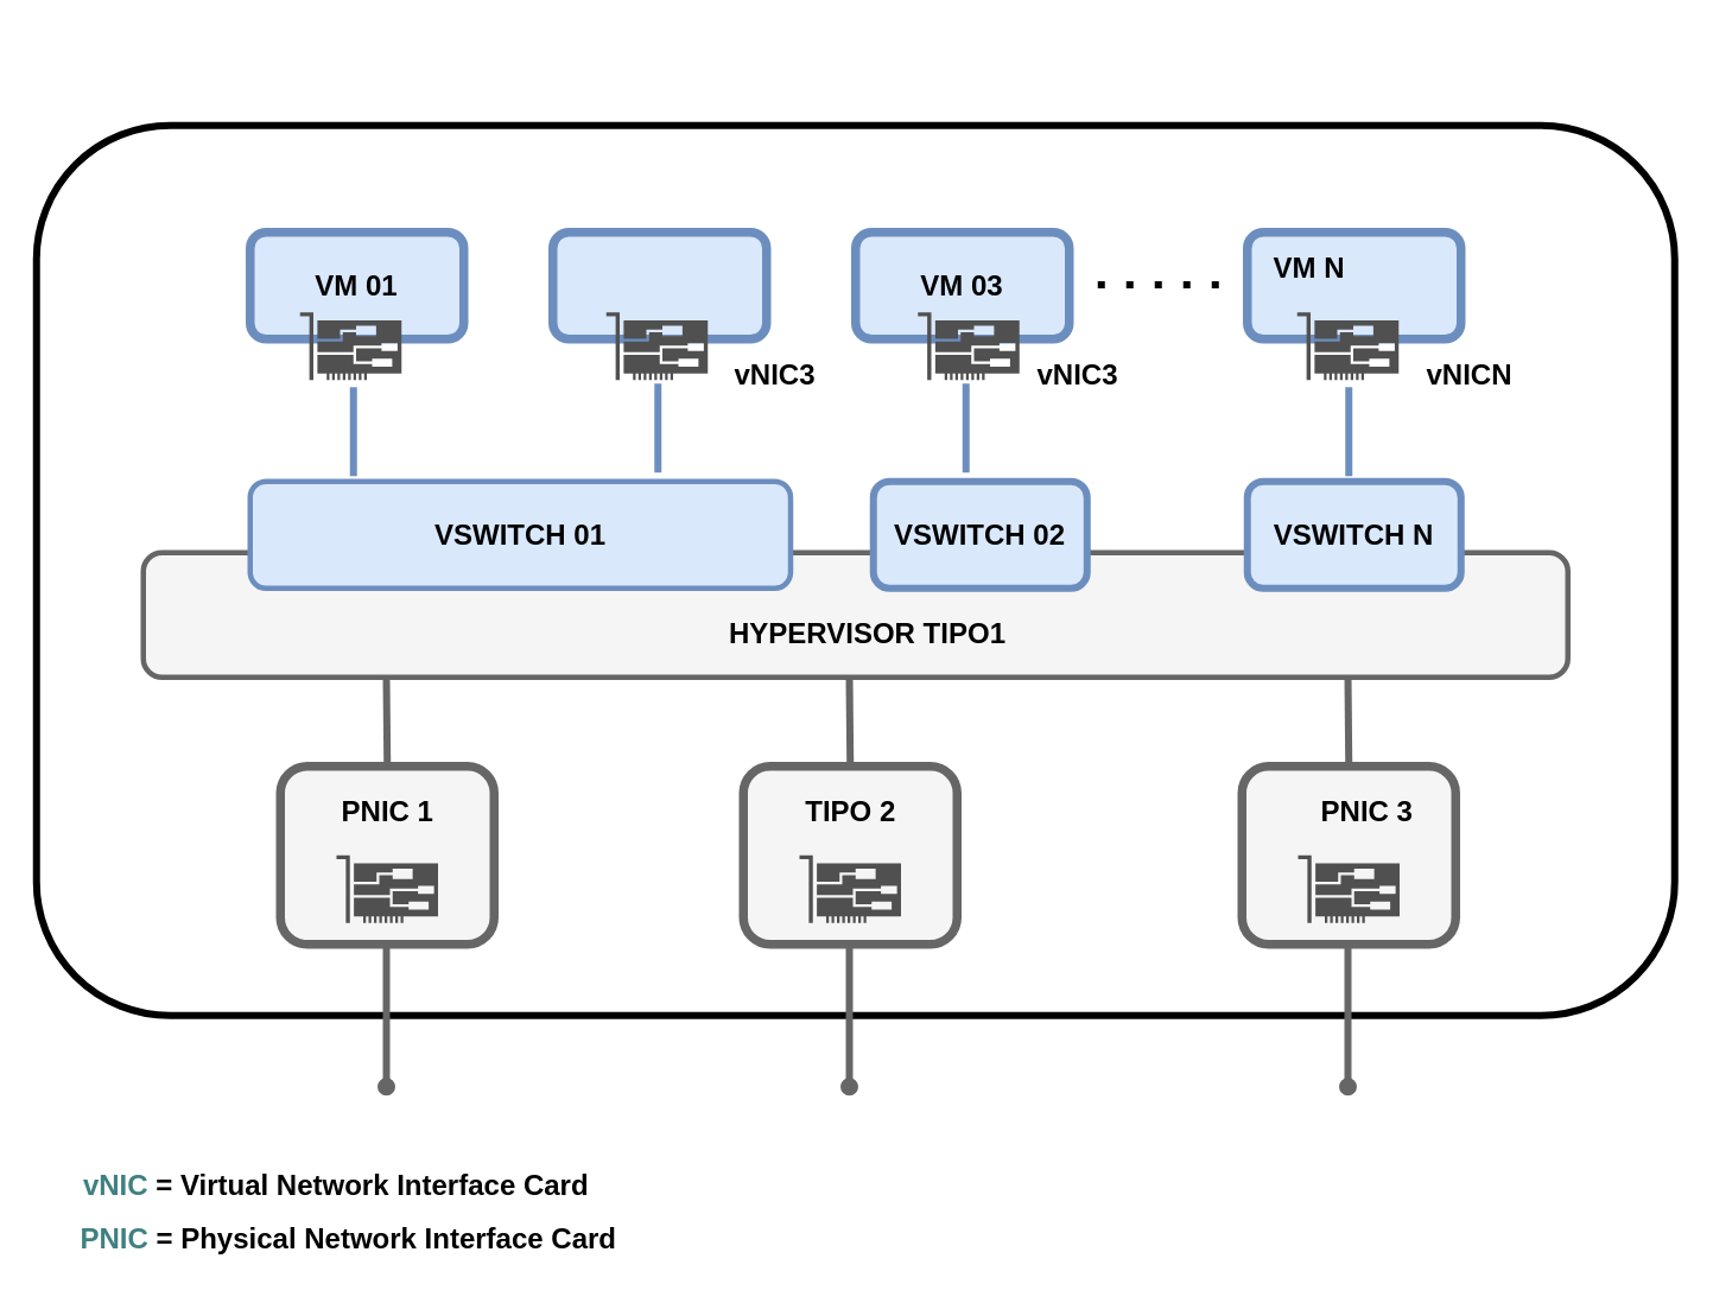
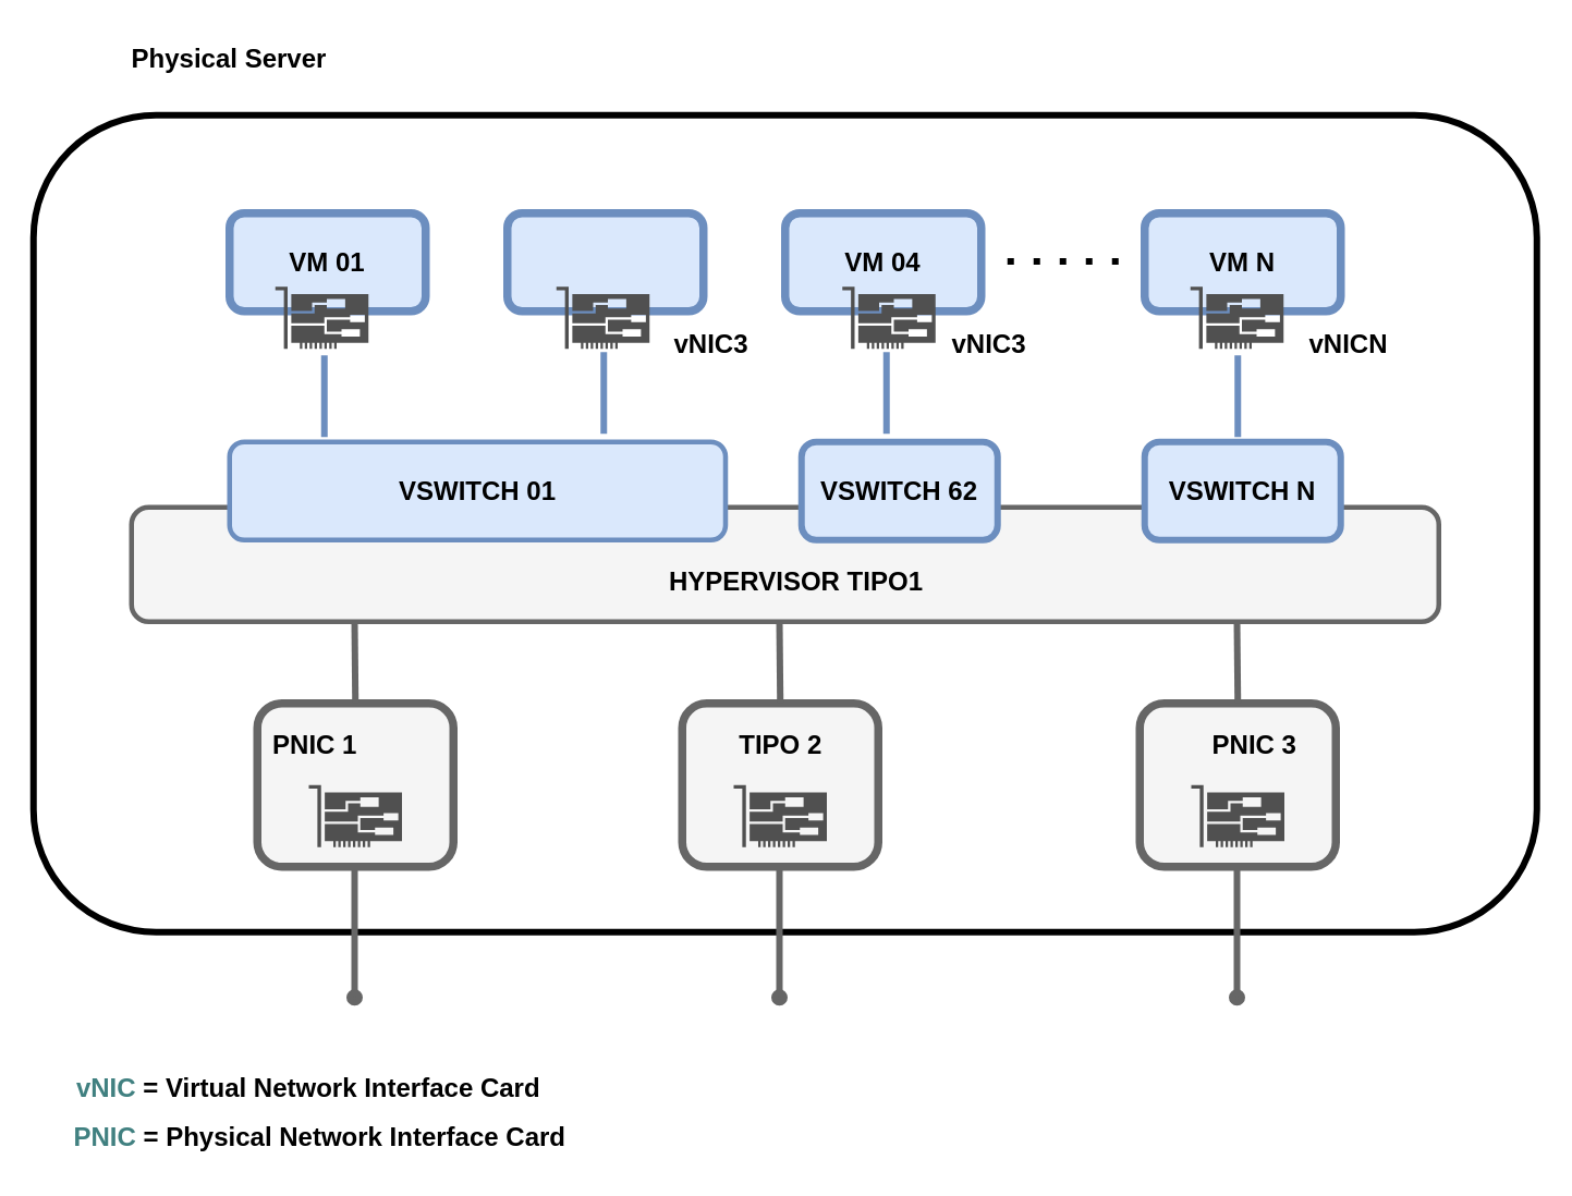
  <mxCell id="0" />
  <mxCell id="1" parent="0" />
  <mxCell id="2" value="" style="rounded=1;whiteSpace=wrap;html=1;strokeWidth=4;" vertex="1" parent="1"><mxGeometry x="20" y="70" width="920" height="500" as="geometry" /></mxCell>
  <mxCell id="3" value="" style="rounded=1;whiteSpace=wrap;html=1;strokeWidth=5;fillColor=#f5f5f5;strokeColor=#666666;fontColor=#333333;" vertex="1" parent="1"><mxGeometry x="157" y="430" width="120" height="100" as="geometry" /></mxCell>
  <mxCell id="4" value="" style="rounded=1;whiteSpace=wrap;html=1;fillColor=#f5f5f5;fontColor=#333333;strokeColor=#666666;strokeWidth=3;" vertex="1" parent="1"><mxGeometry x="80" y="310" width="800" height="70" as="geometry" /></mxCell>
  <mxCell id="5" value="" style="rounded=1;whiteSpace=wrap;html=1;strokeWidth=5;fillColor=#dae8fc;strokeColor=#6c8ebf;" vertex="1" parent="1"><mxGeometry x="140" y="130" width="120" height="60" as="geometry" /></mxCell>
  <mxCell id="6" value="&lt;div&gt;VM 01&lt;br&gt;&lt;/div&gt;" style="text;html=1;strokeColor=none;fillColor=none;align=center;verticalAlign=middle;whiteSpace=wrap;rounded=0;fontSize=16;fontStyle=1" vertex="1" parent="1"><mxGeometry x="175" y="145" width="50" height="30" as="geometry" /></mxCell>
  <mxCell id="7" value="" style="rounded=1;whiteSpace=wrap;html=1;strokeWidth=5;fillColor=#dae8fc;strokeColor=#6c8ebf;" vertex="1" parent="1"><mxGeometry x="310" y="130" width="120" height="60" as="geometry" /></mxCell>
  <mxCell id="8" value="" style="rounded=1;whiteSpace=wrap;html=1;strokeWidth=5;fillColor=#dae8fc;strokeColor=#6c8ebf;" vertex="1" parent="1"><mxGeometry x="480" y="130" width="120" height="60" as="geometry" /></mxCell>
- <mxCell id="9" value="&lt;div&gt;VM 03&lt;/div&gt;" style="text;html=1;strokeColor=none;fillColor=none;align=center;verticalAlign=middle;whiteSpace=wrap;rounded=0;fontSize=16;fontStyle=1" vertex="1" parent="1"><mxGeometry x="515" y="145" width="50" height="30" as="geometry" /></mxCell>
+ <mxCell id="9" value="&lt;div&gt;VM 04&lt;/div&gt;" style="text;html=1;strokeColor=none;fillColor=none;align=center;verticalAlign=middle;whiteSpace=wrap;rounded=0;fontSize=16;fontStyle=1" vertex="1" parent="1"><mxGeometry x="515" y="145" width="50" height="30" as="geometry" /></mxCell>
  <mxCell id="10" value="" style="rounded=1;whiteSpace=wrap;html=1;strokeWidth=5;fillColor=#dae8fc;strokeColor=#6c8ebf;" vertex="1" parent="1"><mxGeometry x="700" y="130" width="120" height="60" as="geometry" /></mxCell>
- <mxCell id="11" value="&lt;div&gt;VM N&lt;br&gt;&lt;/div&gt;" style="text;html=1;strokeColor=none;fillColor=none;align=center;verticalAlign=middle;whiteSpace=wrap;rounded=0;fontSize=16;fontStyle=1" vertex="1" parent="1"><mxGeometry x="710" y="135" width="50" height="30" as="geometry" /></mxCell>
+ <mxCell id="11" value="&lt;div&gt;VM N&lt;br&gt;&lt;/div&gt;" style="text;html=1;strokeColor=none;fillColor=none;align=center;verticalAlign=middle;whiteSpace=wrap;rounded=0;fontSize=16;fontStyle=1" vertex="1" parent="1"><mxGeometry x="735" y="145" width="50" height="30" as="geometry" /></mxCell>
  <mxCell id="12" value="" style="sketch=0;pointerEvents=1;shadow=0;dashed=0;html=1;strokeColor=none;fillColor=#505050;labelPosition=center;verticalLabelPosition=bottom;verticalAlign=top;outlineConnect=0;align=center;shape=mxgraph.office.devices.nic;" vertex="1" parent="1"><mxGeometry x="168" y="175" width="57" height="38" as="geometry" /></mxCell>
  <mxCell id="13" value="" style="sketch=0;pointerEvents=1;shadow=0;dashed=0;html=1;strokeColor=none;fillColor=#505050;labelPosition=center;verticalLabelPosition=bottom;verticalAlign=top;outlineConnect=0;align=center;shape=mxgraph.office.devices.nic;" vertex="1" parent="1"><mxGeometry x="340" y="175" width="57" height="38" as="geometry" /></mxCell>
  <mxCell id="14" value="" style="sketch=0;pointerEvents=1;shadow=0;dashed=0;html=1;strokeColor=none;fillColor=#505050;labelPosition=center;verticalLabelPosition=bottom;verticalAlign=top;outlineConnect=0;align=center;shape=mxgraph.office.devices.nic;" vertex="1" parent="1"><mxGeometry x="515" y="175" width="57" height="38" as="geometry" /></mxCell>
  <mxCell id="15" value="" style="sketch=0;pointerEvents=1;shadow=0;dashed=0;html=1;strokeColor=none;fillColor=#505050;labelPosition=center;verticalLabelPosition=bottom;verticalAlign=top;outlineConnect=0;align=center;shape=mxgraph.office.devices.nic;" vertex="1" parent="1"><mxGeometry x="728" y="175" width="57" height="38" as="geometry" /></mxCell>
  <mxCell id="16" value="" style="endArrow=none;dashed=1;html=1;dashPattern=1 3;strokeWidth=4;rounded=0;" edge="1" parent="1"><mxGeometry width="50" height="50" relative="1" as="geometry"><mxPoint x="616" y="159.5" as="sourcePoint" /><mxPoint x="686" y="159.5" as="targetPoint" /></mxGeometry></mxCell>
  <mxCell id="17" value="" style="rounded=1;whiteSpace=wrap;html=1;strokeWidth=3;fillColor=#dae8fc;strokeColor=#6c8ebf;" vertex="1" parent="1"><mxGeometry x="140" y="270" width="303.5" height="60" as="geometry" /></mxCell>
  <mxCell id="18" value="vNIC3" style="text;html=1;strokeColor=none;fillColor=none;align=center;verticalAlign=middle;whiteSpace=wrap;rounded=0;fontSize=16;fontStyle=1" vertex="1" parent="1"><mxGeometry x="410" y="195" width="50" height="30" as="geometry" /></mxCell>
  <mxCell id="19" value="vNIC3" style="text;html=1;strokeColor=none;fillColor=none;align=center;verticalAlign=middle;whiteSpace=wrap;rounded=0;fontSize=16;fontStyle=1" vertex="1" parent="1"><mxGeometry x="580" y="195" width="50" height="30" as="geometry" /></mxCell>
  <mxCell id="20" value="vNICN" style="text;html=1;strokeColor=none;fillColor=none;align=center;verticalAlign=middle;whiteSpace=wrap;rounded=0;fontSize=16;fontStyle=1" vertex="1" parent="1"><mxGeometry x="800" y="195" width="50" height="30" as="geometry" /></mxCell>
  <mxCell id="21" value="" style="rounded=1;whiteSpace=wrap;html=1;strokeWidth=4;fillColor=#dae8fc;strokeColor=#6c8ebf;" vertex="1" parent="1"><mxGeometry x="490" y="270" width="120" height="60" as="geometry" /></mxCell>
  <mxCell id="22" value="" style="rounded=1;whiteSpace=wrap;html=1;strokeWidth=4;fillColor=#dae8fc;strokeColor=#6c8ebf;" vertex="1" parent="1"><mxGeometry x="700" y="270" width="120" height="60" as="geometry" /></mxCell>
  <mxCell id="23" value="" style="endArrow=none;html=1;rounded=0;strokeWidth=4;fillColor=#dae8fc;strokeColor=#6c8ebf;" edge="1" parent="1"><mxGeometry width="50" height="50" relative="1" as="geometry"><mxPoint x="198" y="267" as="sourcePoint" /><mxPoint x="198" y="217" as="targetPoint" /></mxGeometry></mxCell>
  <mxCell id="24" value="" style="endArrow=none;html=1;rounded=0;strokeWidth=4;fillColor=#dae8fc;strokeColor=#6c8ebf;" edge="1" parent="1"><mxGeometry width="50" height="50" relative="1" as="geometry"><mxPoint x="369" y="265" as="sourcePoint" /><mxPoint x="369" y="215" as="targetPoint" /></mxGeometry></mxCell>
  <mxCell id="25" value="" style="endArrow=none;html=1;rounded=0;strokeWidth=4;fillColor=#dae8fc;strokeColor=#6c8ebf;" edge="1" parent="1"><mxGeometry width="50" height="50" relative="1" as="geometry"><mxPoint x="542" y="265" as="sourcePoint" /><mxPoint x="542" y="215" as="targetPoint" /></mxGeometry></mxCell>
  <mxCell id="26" value="" style="endArrow=none;html=1;rounded=0;strokeWidth=4;fillColor=#dae8fc;strokeColor=#6c8ebf;" edge="1" parent="1"><mxGeometry width="50" height="50" relative="1" as="geometry"><mxPoint x="757" y="267" as="sourcePoint" /><mxPoint x="757" y="217" as="targetPoint" /></mxGeometry></mxCell>
  <mxCell id="27" value="HYPERVISOR TIPO1" style="text;html=1;strokeColor=none;fillColor=none;align=center;verticalAlign=middle;whiteSpace=wrap;rounded=0;fontSize=16;fontStyle=1" vertex="1" parent="1"><mxGeometry x="402" y="340" width="170" height="30" as="geometry" /></mxCell>
- <mxCell id="28" value="VSWITCH 02" style="text;html=1;strokeColor=none;fillColor=none;align=center;verticalAlign=middle;whiteSpace=wrap;rounded=0;fontSize=16;fontStyle=1" vertex="1" parent="1"><mxGeometry x="465" y="285" width="170" height="30" as="geometry" /></mxCell>
+ <mxCell id="28" value="VSWITCH 62" style="text;html=1;strokeColor=none;fillColor=none;align=center;verticalAlign=middle;whiteSpace=wrap;rounded=0;fontSize=16;fontStyle=1" vertex="1" parent="1"><mxGeometry x="465" y="285" width="170" height="30" as="geometry" /></mxCell>
  <mxCell id="29" value="VSWITCH 01" style="text;html=1;strokeColor=none;fillColor=none;align=center;verticalAlign=middle;whiteSpace=wrap;rounded=0;fontSize=16;fontStyle=1" vertex="1" parent="1"><mxGeometry x="206.75" y="285" width="170" height="30" as="geometry" /></mxCell>
  <mxCell id="30" value="VSWITCH N" style="text;html=1;strokeColor=none;fillColor=none;align=center;verticalAlign=middle;whiteSpace=wrap;rounded=0;fontSize=16;fontStyle=1" vertex="1" parent="1"><mxGeometry x="675" y="285" width="170" height="30" as="geometry" /></mxCell>
  <mxCell id="31" value="" style="sketch=0;pointerEvents=1;shadow=0;dashed=0;html=1;strokeColor=none;fillColor=#505050;labelPosition=center;verticalLabelPosition=bottom;verticalAlign=top;outlineConnect=0;align=center;shape=mxgraph.office.devices.nic;" vertex="1" parent="1"><mxGeometry x="188.5" y="480" width="57" height="38" as="geometry" /></mxCell>
  <mxCell id="32" value="" style="endArrow=none;html=1;rounded=0;fillColor=#f5f5f5;strokeColor=#666666;strokeWidth=4;exitX=0.5;exitY=0;exitDx=0;exitDy=0;" edge="1" parent="1" source="3"><mxGeometry width="50" height="50" relative="1" as="geometry"><mxPoint x="216.75" y="420" as="sourcePoint" /><mxPoint x="216.5" y="380" as="targetPoint" /></mxGeometry></mxCell>
- <mxCell id="33" value="PNIC 1" style="text;html=1;strokeColor=none;fillColor=none;align=center;verticalAlign=middle;whiteSpace=wrap;rounded=0;fontSize=16;fontStyle=1" vertex="1" parent="1"><mxGeometry x="184.5" y="440" width="65" height="30" as="geometry" /></mxCell>
+ <mxCell id="33" value="PNIC 1" style="text;html=1;strokeColor=none;fillColor=none;align=center;verticalAlign=middle;whiteSpace=wrap;rounded=0;fontSize=16;fontStyle=1" vertex="1" parent="1"><mxGeometry x="159.5" y="440" width="65" height="30" as="geometry" /></mxCell>
  <mxCell id="34" value="" style="endArrow=none;html=1;rounded=0;fillColor=#f5f5f5;strokeColor=#666666;strokeWidth=4;startArrow=oval;startFill=1;" edge="1" parent="1"><mxGeometry width="50" height="50" relative="1" as="geometry"><mxPoint x="216.5" y="610" as="sourcePoint" /><mxPoint x="216.5" y="530" as="targetPoint" /></mxGeometry></mxCell>
  <mxCell id="35" value="" style="rounded=1;whiteSpace=wrap;html=1;strokeWidth=5;fillColor=#f5f5f5;strokeColor=#666666;fontColor=#333333;" vertex="1" parent="1"><mxGeometry x="417" y="430" width="120" height="100" as="geometry" /></mxCell>
  <mxCell id="36" value="" style="sketch=0;pointerEvents=1;shadow=0;dashed=0;html=1;strokeColor=none;fillColor=#505050;labelPosition=center;verticalLabelPosition=bottom;verticalAlign=top;outlineConnect=0;align=center;shape=mxgraph.office.devices.nic;" vertex="1" parent="1"><mxGeometry x="448.5" y="480" width="57" height="38" as="geometry" /></mxCell>
  <mxCell id="37" value="" style="endArrow=none;html=1;rounded=0;fillColor=#f5f5f5;strokeColor=#666666;strokeWidth=4;exitX=0.5;exitY=0;exitDx=0;exitDy=0;" edge="1" parent="1" source="35"><mxGeometry width="50" height="50" relative="1" as="geometry"><mxPoint x="476.75" y="420" as="sourcePoint" /><mxPoint x="476.5" y="380" as="targetPoint" /></mxGeometry></mxCell>
  <mxCell id="38" value="TIPO 2" style="text;html=1;strokeColor=none;fillColor=none;align=center;verticalAlign=middle;whiteSpace=wrap;rounded=0;fontSize=16;fontStyle=1" vertex="1" parent="1"><mxGeometry x="444.5" y="440" width="65" height="30" as="geometry" /></mxCell>
  <mxCell id="39" value="" style="endArrow=none;html=1;rounded=0;fillColor=#f5f5f5;strokeColor=#666666;strokeWidth=4;startArrow=oval;startFill=1;" edge="1" parent="1"><mxGeometry width="50" height="50" relative="1" as="geometry"><mxPoint x="476.5" y="610" as="sourcePoint" /><mxPoint x="476.5" y="530" as="targetPoint" /></mxGeometry></mxCell>
  <mxCell id="40" value="" style="rounded=1;whiteSpace=wrap;html=1;strokeWidth=5;fillColor=#f5f5f5;strokeColor=#666666;fontColor=#333333;" vertex="1" parent="1"><mxGeometry x="697" y="430" width="120" height="100" as="geometry" /></mxCell>
  <mxCell id="41" value="" style="sketch=0;pointerEvents=1;shadow=0;dashed=0;html=1;strokeColor=none;fillColor=#505050;labelPosition=center;verticalLabelPosition=bottom;verticalAlign=top;outlineConnect=0;align=center;shape=mxgraph.office.devices.nic;" vertex="1" parent="1"><mxGeometry x="728.5" y="480" width="57" height="38" as="geometry" /></mxCell>
  <mxCell id="42" value="" style="endArrow=none;html=1;rounded=0;fillColor=#f5f5f5;strokeColor=#666666;strokeWidth=4;exitX=0.5;exitY=0;exitDx=0;exitDy=0;" edge="1" parent="1" source="40"><mxGeometry width="50" height="50" relative="1" as="geometry"><mxPoint x="756.75" y="420" as="sourcePoint" /><mxPoint x="756.5" y="380" as="targetPoint" /></mxGeometry></mxCell>
  <mxCell id="43" value="PNIC 3" style="text;html=1;strokeColor=none;fillColor=none;align=center;verticalAlign=middle;whiteSpace=wrap;rounded=0;fontSize=16;fontStyle=1" vertex="1" parent="1"><mxGeometry x="734.5" y="440" width="65" height="30" as="geometry" /></mxCell>
  <mxCell id="44" value="" style="endArrow=none;html=1;rounded=0;fillColor=#f5f5f5;strokeColor=#666666;strokeWidth=4;startArrow=oval;startFill=1;" edge="1" parent="1"><mxGeometry width="50" height="50" relative="1" as="geometry"><mxPoint x="756.5" y="610" as="sourcePoint" /><mxPoint x="756.5" y="530" as="targetPoint" /></mxGeometry></mxCell>
+ <mxCell id="45" value="Physical Server" style="text;html=1;strokeColor=none;fillColor=none;align=center;verticalAlign=middle;whiteSpace=wrap;rounded=0;fontSize=16;fontStyle=1" vertex="1" parent="1"><mxGeometry x="55" y="20" width="170" height="30" as="geometry" /></mxCell>
  <mxCell id="46" value="&lt;font color=&quot;#408080&quot;&gt;vNIC&lt;/font&gt; = Virtual Network Interface Card" style="text;html=1;strokeColor=none;fillColor=none;align=center;verticalAlign=middle;whiteSpace=wrap;rounded=0;fontSize=16;fontStyle=1" vertex="1" parent="1"><mxGeometry x="36.75" y="650" width="303.25" height="30" as="geometry" /></mxCell>
  <mxCell id="47" value="&lt;font color=&quot;#408080&quot;&gt;PNIC&lt;/font&gt; = Physical Network Interface Card" style="text;html=1;strokeColor=none;fillColor=none;align=center;verticalAlign=middle;whiteSpace=wrap;rounded=0;fontSize=16;fontStyle=1" vertex="1" parent="1"><mxGeometry x="38.75" y="680" width="313.25" height="30" as="geometry" /></mxCell>
